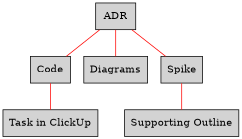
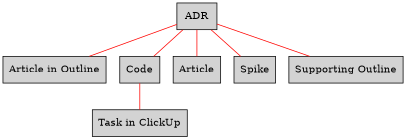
  graph {
    node [shape=rect style=filled]
    edge [color="0.002 0.999 0.999"]
    ADR
+   "Article in Outline"
    Code
-   Diagrams
+   Diagrams [label=Article]
    Spike
    n6 [label="Supporting Outline"]
    "Task in ClickUp"
+   ADR -- "Article in Outline"
    ADR -- Code
    ADR -- Diagrams
    ADR -- Spike
-   Spike -- n6
+   ADR -- n6
    Code -- "Task in ClickUp"
  }
